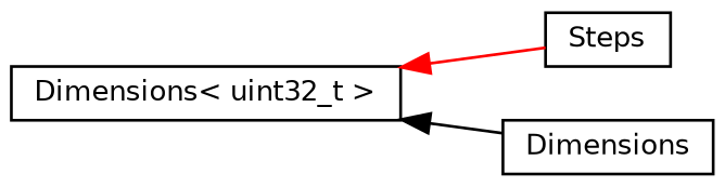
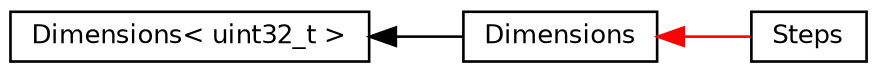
  digraph {
    rankdir=LR
    node [color=black fillcolor=white fontname=Helvetica fontsize=10 shape=record style=filled]
    edge [dir=back fontname=Helvetica fontsize=10 labelfontname=Helvetica labelfontsize=10 style=solid]
    n1 [height=0.2 label="Dimensions\< uint32_t \>" width=0.4]
    n2 [height=0.2 label=Steps width=0.4]
    n3 [height=0.2 label=Dimensions width=0.4]
-   n1 -> n2 [color=red]
+   n3 -> n2 [color=red]
    n1 -> n3 [color=black]
  }
